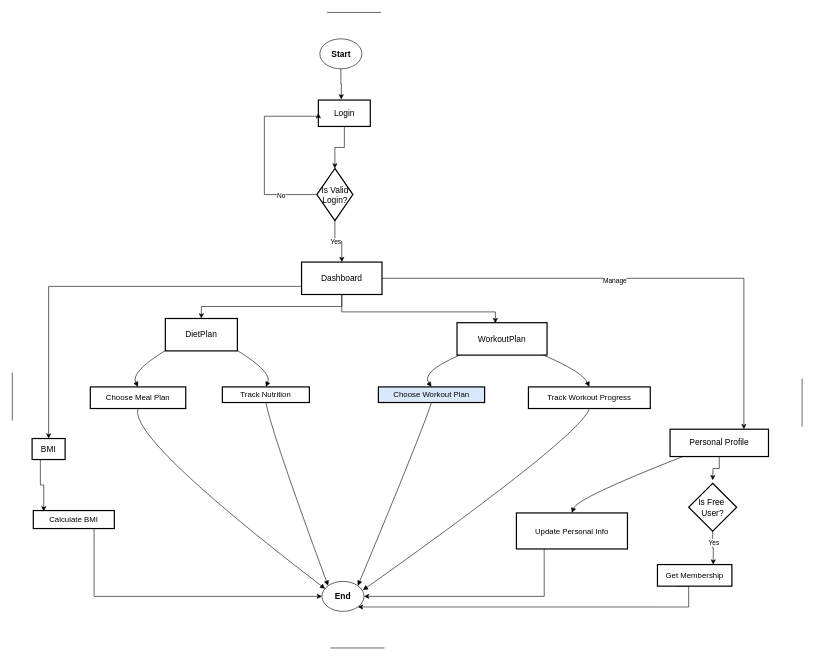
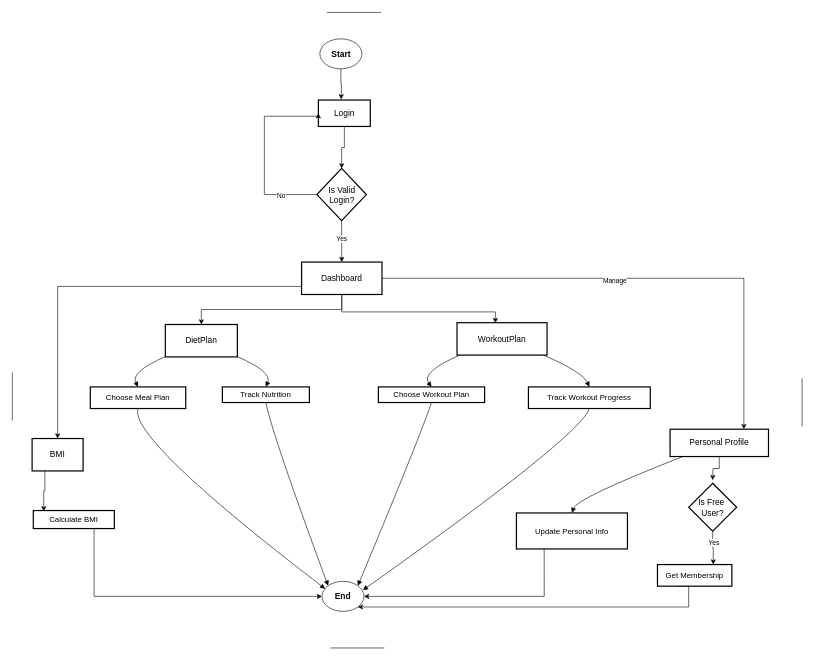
  <mxCell id="0" />
  <mxCell id="1" parent="0" />
  <mxCell id="2" value="" style="edgeStyle=orthogonalEdgeStyle;rounded=0;orthogonalLoop=1;jettySize=auto;html=1;" edge="1" parent="1" source="3" target="44"><mxGeometry relative="1" as="geometry" /></mxCell>
  <mxCell id="3" value="Login" style="whiteSpace=wrap;strokeWidth=2;fontSize=14;" parent="1" vertex="1"><mxGeometry x="530" y="166" width="86.5" height="44" as="geometry" /></mxCell>
  <mxCell id="4" style="edgeStyle=orthogonalEdgeStyle;rounded=0;orthogonalLoop=1;jettySize=auto;html=1;exitX=0.5;exitY=1;exitDx=0;exitDy=0;entryX=0.5;entryY=0;entryDx=0;entryDy=0;" edge="1" parent="1" source="8" target="10"><mxGeometry relative="1" as="geometry" /></mxCell>
  <mxCell id="5" style="edgeStyle=orthogonalEdgeStyle;rounded=0;orthogonalLoop=1;jettySize=auto;html=1;exitX=0;exitY=0.75;exitDx=0;exitDy=0;entryX=0.5;entryY=0;entryDx=0;entryDy=0;" edge="1" parent="1" source="8" target="9"><mxGeometry relative="1" as="geometry" /></mxCell>
  <mxCell id="6" style="edgeStyle=orthogonalEdgeStyle;rounded=0;orthogonalLoop=1;jettySize=auto;html=1;exitX=1;exitY=0.5;exitDx=0;exitDy=0;entryX=0.75;entryY=0;entryDx=0;entryDy=0;" edge="1" parent="1" source="8" target="13"><mxGeometry relative="1" as="geometry" /></mxCell>
  <mxCell id="7" value="Manage" style="edgeLabel;html=1;align=center;verticalAlign=middle;resizable=0;points=[];" vertex="1" connectable="0" parent="6"><mxGeometry x="-0.092" y="-3" relative="1" as="geometry"><mxPoint x="-1" as="offset" /></mxGeometry></mxCell>
  <mxCell id="8" value="Dashboard" style="whiteSpace=wrap;strokeWidth=2;fontSize=14;" parent="1" vertex="1"><mxGeometry x="502" y="436" width="134" height="54" as="geometry" /></mxCell>
- <mxCell id="9" value="BMI" style="whiteSpace=wrap;strokeWidth=2;fontSize=14;" parent="1" vertex="1"><mxGeometry x="53" y="730" width="55" height="35" as="geometry" /></mxCell>
- <mxCell id="10" value="DietPlan" style="whiteSpace=wrap;strokeWidth=2;fontSize=14;" parent="1" vertex="1"><mxGeometry x="275" y="530" width="120" height="54" as="geometry" /></mxCell>
+ <mxCell id="9" value="BMI" style="whiteSpace=wrap;strokeWidth=2;fontSize=14;" parent="1" vertex="1"><mxGeometry x="53" y="730" width="85" height="54" as="geometry" /></mxCell>
+ <mxCell id="10" value="DietPlan" style="whiteSpace=wrap;strokeWidth=2;fontSize=14;" parent="1" vertex="1"><mxGeometry x="275" y="540" width="120" height="54" as="geometry" /></mxCell>
  <mxCell id="11" value="WorkoutPlan" style="whiteSpace=wrap;strokeWidth=2;fontSize=14;" parent="1" vertex="1"><mxGeometry x="761" y="537" width="150" height="54" as="geometry" /></mxCell>
  <mxCell id="12" value="" style="edgeStyle=orthogonalEdgeStyle;rounded=0;orthogonalLoop=1;jettySize=auto;html=1;" edge="1" parent="1" source="13"><mxGeometry relative="1" as="geometry"><mxPoint x="1187" y="799.5" as="targetPoint" /></mxGeometry></mxCell>
  <mxCell id="13" value="Personal Profile" style="whiteSpace=wrap;strokeWidth=2;fontSize=14;" parent="1" vertex="1"><mxGeometry x="1116" y="714.5" width="164" height="45.5" as="geometry" /></mxCell>
  <mxCell id="14" style="edgeStyle=orthogonalEdgeStyle;rounded=0;orthogonalLoop=1;jettySize=auto;html=1;exitX=0.75;exitY=1;exitDx=0;exitDy=0;entryX=0;entryY=0.5;entryDx=0;entryDy=0;" edge="1" parent="1" source="15" target="39"><mxGeometry relative="1" as="geometry" /></mxCell>
  <mxCell id="15" value="Calculate BMI" style="whiteSpace=wrap;strokeWidth=2;fontSize=13;" parent="1" vertex="1"><mxGeometry x="55" y="850" width="135" height="30" as="geometry" /></mxCell>
  <mxCell id="16" value="Choose Meal Plan" style="whiteSpace=wrap;strokeWidth=2;fontSize=13;" parent="1" vertex="1"><mxGeometry x="150" y="644" width="159" height="36" as="geometry" /></mxCell>
  <mxCell id="17" value="Track Nutrition" style="whiteSpace=wrap;strokeWidth=2;fontSize=13;" parent="1" vertex="1"><mxGeometry x="370" y="644" width="145" height="26" as="geometry" /></mxCell>
- <mxCell id="18" value="Choose Workout Plan" style="whiteSpace=wrap;strokeWidth=2;fontSize=13;fillColor=#dae8fc;" parent="1" vertex="1"><mxGeometry x="630" y="644" width="177" height="26" as="geometry" /></mxCell>
+ <mxCell id="18" value="Choose Workout Plan" style="whiteSpace=wrap;strokeWidth=2;fontSize=13;" parent="1" vertex="1"><mxGeometry x="630" y="644" width="177" height="26" as="geometry" /></mxCell>
  <mxCell id="19" value="Track Workout Progress" style="whiteSpace=wrap;strokeWidth=2;fontSize=13;" parent="1" vertex="1"><mxGeometry x="880" y="644" width="203" height="36" as="geometry" /></mxCell>
  <mxCell id="20" style="edgeStyle=orthogonalEdgeStyle;rounded=0;orthogonalLoop=1;jettySize=auto;html=1;exitX=0.25;exitY=1;exitDx=0;exitDy=0;entryX=1;entryY=0.5;entryDx=0;entryDy=0;" edge="1" parent="1" source="21" target="39"><mxGeometry relative="1" as="geometry" /></mxCell>
  <mxCell id="21" value="Update Personal Info" style="whiteSpace=wrap;strokeWidth=2;fontSize=13;" parent="1" vertex="1"><mxGeometry x="860" y="854" width="185" height="60" as="geometry" /></mxCell>
  <mxCell id="22" style="edgeStyle=orthogonalEdgeStyle;rounded=0;orthogonalLoop=1;jettySize=auto;html=1;exitX=0.25;exitY=1;exitDx=0;exitDy=0;entryX=1;entryY=1;entryDx=0;entryDy=0;" edge="1" parent="1" source="23" target="39"><mxGeometry relative="1" as="geometry"><Array as="points"><mxPoint x="1147" y="1011" /></Array></mxGeometry></mxCell>
  <mxCell id="23" value="Get Membership" style="whiteSpace=wrap;strokeWidth=2;fontSize=13;" parent="1" vertex="1"><mxGeometry x="1095" y="940" width="124" height="36" as="geometry" /></mxCell>
  <mxCell id="24" value="" style="curved=1;startArrow=none;endArrow=block;exitX=0;exitY=0.99;entryX=0.5;entryY=0;" parent="1" source="10" target="16" edge="1"><mxGeometry relative="1" as="geometry"><Array as="points"><mxPoint x="217" y="619" /></Array></mxGeometry></mxCell>
  <mxCell id="25" value="" style="curved=1;startArrow=none;endArrow=block;exitX=1;exitY=0.99;entryX=0.5;entryY=0;" parent="1" source="10" target="17" edge="1"><mxGeometry relative="1" as="geometry"><Array as="points"><mxPoint x="453" y="619" /></Array></mxGeometry></mxCell>
  <mxCell id="26" value="" style="curved=1;startArrow=none;endArrow=block;exitX=0.03;exitY=1;entryX=0.5;entryY=0;" parent="1" source="11" target="18" edge="1"><mxGeometry relative="1" as="geometry"><Array as="points"><mxPoint x="701" y="619" /></Array></mxGeometry></mxCell>
  <mxCell id="27" value="" style="curved=1;startArrow=none;endArrow=block;exitX=0.96;exitY=1;entryX=0.5;entryY=0;" parent="1" source="11" target="19" edge="1"><mxGeometry relative="1" as="geometry"><Array as="points"><mxPoint x="970" y="619" /></Array></mxGeometry></mxCell>
  <mxCell id="28" value="" style="curved=1;startArrow=none;endArrow=block;exitX=0.13;exitY=1;entryX=0.5;entryY=0;" parent="1" source="13" target="21" edge="1"><mxGeometry relative="1" as="geometry"><Array as="points"><mxPoint x="961" y="829" /></Array></mxGeometry></mxCell>
  <mxCell id="29" value="" style="curved=1;startArrow=none;endArrow=block;exitX=0.5;exitY=1;entryX=0;entryY=0;entryDx=0;entryDy=0;exitDx=0;exitDy=0;" parent="1" source="16" edge="1"><mxGeometry relative="1" as="geometry"><Array as="points"><mxPoint x="212" y="728" /></Array><mxPoint x="212" y="703" as="sourcePoint" /><mxPoint x="541.251" y="980.322" as="targetPoint" /></mxGeometry></mxCell>
  <mxCell id="30" value="" style="curved=1;startArrow=none;endArrow=block;exitX=0.5;exitY=1;entryX=0;entryY=0;entryDx=0;entryDy=0;" parent="1" source="17" target="39" edge="1"><mxGeometry relative="1" as="geometry"><Array as="points"><mxPoint x="453" y="723" /></Array><mxPoint x="526" y="969" as="targetPoint" /></mxGeometry></mxCell>
  <mxCell id="31" value="" style="curved=1;startArrow=none;endArrow=block;exitX=0.5;exitY=1;entryX=1;entryY=0;entryDx=0;entryDy=0;" parent="1" source="18" target="39" edge="1"><mxGeometry relative="1" as="geometry"><Array as="points"><mxPoint x="701" y="723" /></Array><mxPoint x="612" y="968.64" as="targetPoint" /></mxGeometry></mxCell>
  <mxCell id="32" value="" style="curved=1;startArrow=none;endArrow=block;exitX=0.5;exitY=1;entryX=0.974;entryY=0.293;entryDx=0;entryDy=0;entryPerimeter=0;" parent="1" source="19" target="39" edge="1"><mxGeometry relative="1" as="geometry"><Array as="points"><mxPoint x="970" y="723" /></Array><mxPoint x="612" y="981.06" as="targetPoint" /></mxGeometry></mxCell>
  <mxCell id="33" value="" style="endArrow=none;html=1;rounded=0;" parent="1" edge="1"><mxGeometry width="50" height="50" relative="1" as="geometry"><mxPoint x="20" y="700" as="sourcePoint" /><mxPoint x="20" y="620" as="targetPoint" /></mxGeometry></mxCell>
  <mxCell id="34" value="" style="endArrow=none;html=1;rounded=0;" parent="1" edge="1"><mxGeometry width="50" height="50" relative="1" as="geometry"><mxPoint x="1336" y="710" as="sourcePoint" /><mxPoint x="1336" y="630" as="targetPoint" /></mxGeometry></mxCell>
  <mxCell id="35" value="" style="endArrow=none;html=1;rounded=0;" parent="1" edge="1"><mxGeometry width="50" height="50" relative="1" as="geometry"><mxPoint x="640" y="1079" as="sourcePoint" /><mxPoint x="550" y="1079" as="targetPoint" /></mxGeometry></mxCell>
  <mxCell id="36" value="" style="endArrow=none;html=1;rounded=0;" parent="1" edge="1"><mxGeometry width="50" height="50" relative="1" as="geometry"><mxPoint x="634.5" y="20" as="sourcePoint" /><mxPoint x="544.5" y="20" as="targetPoint" /></mxGeometry></mxCell>
  <mxCell id="37" style="edgeStyle=orthogonalEdgeStyle;rounded=0;orthogonalLoop=1;jettySize=auto;html=1;exitX=0.5;exitY=1;exitDx=0;exitDy=0;entryX=0.5;entryY=0;entryDx=0;entryDy=0;" edge="1" parent="1" source="38"><mxGeometry relative="1" as="geometry"><mxPoint x="568" y="165" as="targetPoint" /></mxGeometry></mxCell>
  <mxCell id="38" value="&lt;font style=&quot;font-size: 14px;&quot;&gt;&lt;b&gt;Start&lt;/b&gt;&lt;/font&gt;" style="ellipse;whiteSpace=wrap;html=1;" vertex="1" parent="1"><mxGeometry x="532.5" y="64" width="70" height="50" as="geometry" /></mxCell>
  <mxCell id="39" value="&lt;font style=&quot;font-size: 14px;&quot;&gt;&lt;b&gt;End&lt;/b&gt;&lt;/font&gt;" style="ellipse;whiteSpace=wrap;html=1;" vertex="1" parent="1"><mxGeometry x="536" y="968" width="70" height="50" as="geometry" /></mxCell>
  <mxCell id="40" value="" style="edgeStyle=orthogonalEdgeStyle;rounded=0;orthogonalLoop=1;jettySize=auto;html=1;" edge="1" parent="1" source="44" target="8"><mxGeometry relative="1" as="geometry" /></mxCell>
  <mxCell id="41" value="Yes" style="edgeLabel;html=1;align=center;verticalAlign=middle;resizable=0;points=[];" vertex="1" connectable="0" parent="40"><mxGeometry x="-0.14" relative="1" as="geometry"><mxPoint y="1" as="offset" /></mxGeometry></mxCell>
  <mxCell id="42" style="edgeStyle=orthogonalEdgeStyle;rounded=0;orthogonalLoop=1;jettySize=auto;html=1;exitX=0;exitY=0.5;exitDx=0;exitDy=0;entryX=0;entryY=0.5;entryDx=0;entryDy=0;" edge="1" parent="1" source="44" target="3"><mxGeometry relative="1" as="geometry"><Array as="points"><mxPoint x="440" y="324" /><mxPoint x="440" y="193" /></Array></mxGeometry></mxCell>
  <mxCell id="43" value="No" style="edgeLabel;html=1;align=center;verticalAlign=middle;resizable=0;points=[];" vertex="1" connectable="0" parent="42"><mxGeometry x="-0.622" y="1" relative="1" as="geometry"><mxPoint x="-1" as="offset" /></mxGeometry></mxCell>
- <mxCell id="44" value="Is Valid Login?" style="rhombus;whiteSpace=wrap;html=1;fontSize=14;strokeWidth=2;" vertex="1" parent="1"><mxGeometry x="527.5" y="280" width="60" height="87" as="geometry" /></mxCell>
+ <mxCell id="44" value="Is Valid Login?" style="rhombus;whiteSpace=wrap;html=1;fontSize=14;strokeWidth=2;" vertex="1" parent="1"><mxGeometry x="527.5" y="280" width="82.5" height="87" as="geometry" /></mxCell>
  <mxCell id="45" style="edgeStyle=orthogonalEdgeStyle;rounded=0;orthogonalLoop=1;jettySize=auto;html=1;exitX=0.5;exitY=1;exitDx=0;exitDy=0;entryX=0.426;entryY=0.032;entryDx=0;entryDy=0;entryPerimeter=0;" edge="1" parent="1"><mxGeometry relative="1" as="geometry"><mxPoint x="569" y="489" as="sourcePoint" /><mxPoint x="824.9" y="537.728" as="targetPoint" /><Array as="points"><mxPoint x="569" y="519" /><mxPoint x="825" y="519" /></Array></mxGeometry></mxCell>
  <mxCell id="46" style="edgeStyle=orthogonalEdgeStyle;rounded=0;orthogonalLoop=1;jettySize=auto;html=1;exitX=0.25;exitY=1;exitDx=0;exitDy=0;entryX=0.129;entryY=0.046;entryDx=0;entryDy=0;entryPerimeter=0;" edge="1" parent="1" source="9" target="15"><mxGeometry relative="1" as="geometry" /></mxCell>
  <mxCell id="47" style="edgeStyle=orthogonalEdgeStyle;rounded=0;orthogonalLoop=1;jettySize=auto;html=1;exitX=0.5;exitY=1;exitDx=0;exitDy=0;entryX=0.75;entryY=0;entryDx=0;entryDy=0;" edge="1" parent="1" source="49" target="23"><mxGeometry relative="1" as="geometry" /></mxCell>
  <mxCell id="48" value="Yes" style="edgeLabel;html=1;align=center;verticalAlign=middle;resizable=0;points=[];" vertex="1" connectable="0" parent="47"><mxGeometry x="-0.309" y="1" relative="1" as="geometry"><mxPoint y="-1" as="offset" /></mxGeometry></mxCell>
  <mxCell id="49" value="Is Free&amp;nbsp;&lt;div&gt;User?&lt;/div&gt;" style="rhombus;whiteSpace=wrap;html=1;fontSize=14;strokeWidth=2;" vertex="1" parent="1"><mxGeometry x="1147" y="804.5" width="80" height="80" as="geometry" /></mxCell>
